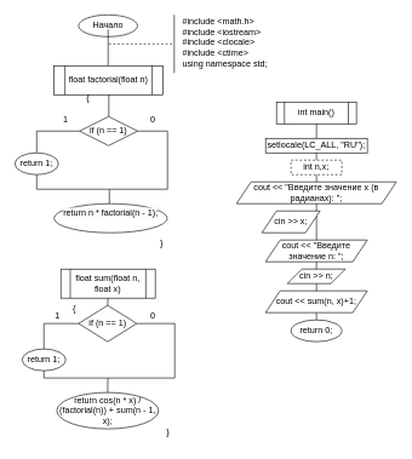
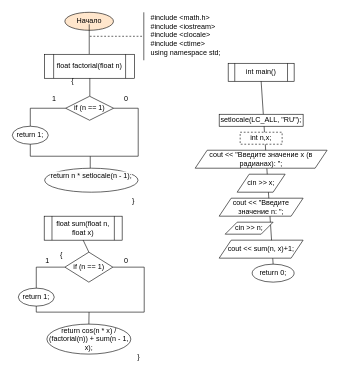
  <mxCell id="0" />
  <mxCell id="1" parent="0" />
- <mxCell id="2" value="Начало" style="ellipse;whiteSpace=wrap;html=1;" vertex="1" parent="1"><mxGeometry x="107.69" y="20" width="81" height="30" as="geometry" /></mxCell>
+ <mxCell id="2" value="Начало" style="ellipse;whiteSpace=wrap;html=1;fillColor=#ffe6cc;" vertex="1" parent="1"><mxGeometry x="107.69" y="20" width="81" height="30" as="geometry" /></mxCell>
  <mxCell id="3" value="" style="endArrow=none;html=1;rounded=0;" edge="1" parent="1"><mxGeometry width="50" height="50" relative="1" as="geometry"><mxPoint x="148.31" y="90" as="sourcePoint" /><mxPoint x="148.31" y="40" as="targetPoint" /></mxGeometry></mxCell>
  <mxCell id="4" value="" style="endArrow=none;dashed=1;html=1;rounded=0;" edge="1" parent="1"><mxGeometry width="50" height="50" relative="1" as="geometry"><mxPoint x="149.31" y="60" as="sourcePoint" /><mxPoint x="239.31" y="60" as="targetPoint" /><Array as="points" /></mxGeometry></mxCell>
  <mxCell id="5" value="" style="endArrow=none;html=1;rounded=0;" edge="1" parent="1"><mxGeometry width="50" height="50" relative="1" as="geometry"><mxPoint x="239.31" y="100" as="sourcePoint" /><mxPoint x="239.31" y="20" as="targetPoint" /></mxGeometry></mxCell>
  <mxCell id="6" value="&lt;div&gt;#include &amp;lt;math.h&amp;gt;&lt;/div&gt;#include &amp;lt;iostream&amp;gt;&lt;div&gt;#include &amp;lt;clocale&amp;gt;&lt;/div&gt;&lt;div&gt;#include &amp;lt;ctime&amp;gt;&lt;br&gt;&lt;/div&gt;&lt;div&gt;using namespace std;&lt;/div&gt;&lt;div&gt;&lt;br&gt;&lt;/div&gt;" style="text;html=1;align=left;verticalAlign=middle;whiteSpace=wrap;rounded=0;" vertex="1" parent="1"><mxGeometry x="249.31" y="50" width="190" height="30" as="geometry" /></mxCell>
  <mxCell id="7" value="float factorial(float n)" style="shape=process;whiteSpace=wrap;html=1;backgroundOutline=1;" vertex="1" parent="1"><mxGeometry x="73.94" y="90" width="150" height="40" as="geometry" /></mxCell>
  <mxCell id="8" value="" style="endArrow=none;html=1;rounded=0;" edge="1" parent="1"><mxGeometry width="50" height="50" relative="1" as="geometry"><mxPoint x="149.31" y="160" as="sourcePoint" /><mxPoint x="149.31" y="130" as="targetPoint" /></mxGeometry></mxCell>
  <mxCell id="9" value="{" style="text;html=1;align=center;verticalAlign=middle;whiteSpace=wrap;rounded=0;" vertex="1" parent="1"><mxGeometry x="102.81" y="120" width="35.75" height="30" as="geometry" /></mxCell>
  <mxCell id="10" value="if (n == 1)" style="rhombus;whiteSpace=wrap;html=1;" vertex="1" parent="1"><mxGeometry x="108.94" y="160" width="80" height="40" as="geometry" /></mxCell>
  <mxCell id="11" value="" style="endArrow=none;html=1;rounded=0;entryX=0;entryY=0.5;entryDx=0;entryDy=0;" edge="1" parent="1" target="10"><mxGeometry width="50" height="50" relative="1" as="geometry"><mxPoint x="50" y="210" as="sourcePoint" /><mxPoint x="220" y="230" as="targetPoint" /><Array as="points"><mxPoint x="50" y="180" /></Array></mxGeometry></mxCell>
  <mxCell id="12" value="return 1;" style="ellipse;whiteSpace=wrap;html=1;" vertex="1" parent="1"><mxGeometry x="20" y="210" width="60" height="30" as="geometry" /></mxCell>
  <mxCell id="13" value="" style="endArrow=none;html=1;rounded=0;entryX=0.5;entryY=1;entryDx=0;entryDy=0;" edge="1" parent="1" target="12"><mxGeometry width="50" height="50" relative="1" as="geometry"><mxPoint x="150" y="280" as="sourcePoint" /><mxPoint x="220" y="230" as="targetPoint" /><Array as="points"><mxPoint x="150" y="260" /><mxPoint x="50" y="260" /></Array></mxGeometry></mxCell>
  <mxCell id="14" value="" style="endArrow=none;html=1;rounded=0;entryX=1;entryY=0.5;entryDx=0;entryDy=0;" edge="1" parent="1" target="10"><mxGeometry width="50" height="50" relative="1" as="geometry"><mxPoint x="150" y="260" as="sourcePoint" /><mxPoint x="220" y="230" as="targetPoint" /><Array as="points"><mxPoint x="230" y="260" /><mxPoint x="230" y="180" /></Array></mxGeometry></mxCell>
  <mxCell id="15" value="1" style="text;html=1;align=center;verticalAlign=middle;whiteSpace=wrap;rounded=0;" vertex="1" parent="1"><mxGeometry x="60" y="150" width="60" height="30" as="geometry" /></mxCell>
  <mxCell id="16" value="0" style="text;html=1;align=center;verticalAlign=middle;whiteSpace=wrap;rounded=0;" vertex="1" parent="1"><mxGeometry x="180" y="150" width="60" height="30" as="geometry" /></mxCell>
  <mxCell id="17" value="}" style="text;html=1;align=center;verticalAlign=middle;whiteSpace=wrap;rounded=0;" vertex="1" parent="1"><mxGeometry x="204.25" y="320" width="35.75" height="30" as="geometry" /></mxCell>
- <mxCell id="18" value="&#10;&lt;span style=&quot;color: rgb(0, 0, 0); font-family: Helvetica; font-size: 12px; font-style: normal; font-variant-ligatures: normal; font-variant-caps: normal; font-weight: 400; letter-spacing: normal; orphans: 2; text-align: center; text-indent: 0px; text-transform: none; widows: 2; word-spacing: 0px; -webkit-text-stroke-width: 0px; white-space: normal; background-color: rgb(251, 251, 251); text-decoration-thickness: initial; text-decoration-style: initial; text-decoration-color: initial; display: inline !important; float: none;&quot;&gt;return n * factorial(n - 1);&lt;/span&gt;&#10;&#10;" style="ellipse;whiteSpace=wrap;html=1;" vertex="1" parent="1"><mxGeometry x="73.94" y="280" width="155.75" height="40" as="geometry" /></mxCell>
- <mxCell id="19" value="float sum(float n, float x)" style="shape=process;whiteSpace=wrap;html=1;backgroundOutline=1;" vertex="1" parent="1"><mxGeometry x="83.19" y="370" width="130" height="40" as="geometry" /></mxCell>
+ <mxCell id="18" value="&#10;&lt;span style=&quot;color: rgb(0, 0, 0); font-family: Helvetica; font-size: 12px; font-style: normal; font-variant-ligatures: normal; font-variant-caps: normal; font-weight: 400; letter-spacing: normal; orphans: 2; text-align: center; text-indent: 0px; text-transform: none; widows: 2; word-spacing: 0px; -webkit-text-stroke-width: 0px; white-space: normal; background-color: rgb(251, 251, 251); text-decoration-thickness: initial; text-decoration-style: initial; text-decoration-color: initial; display: inline !important; float: none;&quot;&gt;return n * setlocale(n - 1);&lt;/span&gt;&#10;&#10;" style="ellipse;whiteSpace=wrap;html=1;" vertex="1" parent="1"><mxGeometry x="73.94" y="280" width="155.75" height="40" as="geometry" /></mxCell>
+ <mxCell id="19" value="float sum(float n, float x)" style="shape=process;whiteSpace=wrap;html=1;backgroundOutline=1;" vertex="1" parent="1"><mxGeometry x="73.19" y="360" width="130" height="40" as="geometry" /></mxCell>
  <mxCell id="20" value="if (n == 1)" style="rhombus;whiteSpace=wrap;html=1;" vertex="1" parent="1"><mxGeometry x="107.69" y="420" width="80" height="50" as="geometry" /></mxCell>
  <mxCell id="21" value="return 1;" style="ellipse;whiteSpace=wrap;html=1;" vertex="1" parent="1"><mxGeometry x="30" y="480" width="60" height="30" as="geometry" /></mxCell>
  <mxCell id="22" value="return cos(n * x) / (factorial(n)) + sum(n - 1, x);" style="ellipse;whiteSpace=wrap;html=1;" vertex="1" parent="1"><mxGeometry x="77.69" y="540" width="140" height="50" as="geometry" /></mxCell>
  <mxCell id="23" value="" style="endArrow=none;html=1;rounded=0;entryX=0.5;entryY=1;entryDx=0;entryDy=0;exitX=0.5;exitY=0;exitDx=0;exitDy=0;" edge="1" parent="1" source="20" target="19"><mxGeometry width="50" height="50" relative="1" as="geometry"><mxPoint x="170" y="280" as="sourcePoint" /><mxPoint x="220" y="230" as="targetPoint" /></mxGeometry></mxCell>
  <mxCell id="24" value="" style="endArrow=none;html=1;rounded=0;entryX=0;entryY=0.5;entryDx=0;entryDy=0;exitX=0.5;exitY=0;exitDx=0;exitDy=0;" edge="1" parent="1" source="21" target="20"><mxGeometry width="50" height="50" relative="1" as="geometry"><mxPoint x="158" y="430" as="sourcePoint" /><mxPoint x="158" y="420" as="targetPoint" /><Array as="points"><mxPoint x="60" y="445" /></Array></mxGeometry></mxCell>
  <mxCell id="25" value="" style="endArrow=none;html=1;rounded=0;entryX=1;entryY=0.5;entryDx=0;entryDy=0;" edge="1" parent="1" target="20"><mxGeometry width="50" height="50" relative="1" as="geometry"><mxPoint x="148" y="520" as="sourcePoint" /><mxPoint x="118" y="455" as="targetPoint" /><Array as="points"><mxPoint x="240" y="520" /><mxPoint x="240" y="445" /></Array></mxGeometry></mxCell>
  <mxCell id="26" value="" style="endArrow=none;html=1;rounded=0;entryX=0.5;entryY=1;entryDx=0;entryDy=0;exitX=0.5;exitY=0;exitDx=0;exitDy=0;" edge="1" parent="1" source="22" target="21"><mxGeometry width="50" height="50" relative="1" as="geometry"><mxPoint x="170" y="280" as="sourcePoint" /><mxPoint x="220" y="230" as="targetPoint" /><Array as="points"><mxPoint x="148" y="520" /><mxPoint x="60" y="520" /></Array></mxGeometry></mxCell>
  <mxCell id="27" value="}" style="text;html=1;align=center;verticalAlign=middle;whiteSpace=wrap;rounded=0;" vertex="1" parent="1"><mxGeometry x="213.19" y="580" width="35.75" height="30" as="geometry" /></mxCell>
  <mxCell id="28" value="{" style="text;html=1;align=center;verticalAlign=middle;whiteSpace=wrap;rounded=0;" vertex="1" parent="1"><mxGeometry x="84.25" y="410" width="35.75" height="30" as="geometry" /></mxCell>
  <mxCell id="29" value="0" style="text;html=1;align=center;verticalAlign=middle;whiteSpace=wrap;rounded=0;" vertex="1" parent="1"><mxGeometry x="180" y="420" width="60" height="30" as="geometry" /></mxCell>
  <mxCell id="30" value="1" style="text;html=1;align=center;verticalAlign=middle;whiteSpace=wrap;rounded=0;" vertex="1" parent="1"><mxGeometry x="48.94" y="420" width="60" height="30" as="geometry" /></mxCell>
- <mxCell id="31" value="int main()" style="shape=process;whiteSpace=wrap;html=1;backgroundOutline=1;" vertex="1" parent="1"><mxGeometry x="380" y="140" width="110" height="30" as="geometry" /></mxCell>
- <mxCell id="32" value="return 0;" style="ellipse;whiteSpace=wrap;html=1;" vertex="1" parent="1"><mxGeometry x="400" y="440" width="70" height="30" as="geometry" /></mxCell>
+ <mxCell id="31" value="int main()" style="shape=process;whiteSpace=wrap;html=1;backgroundOutline=1;" vertex="1" parent="1"><mxGeometry x="380" y="105" width="110" height="30" as="geometry" /></mxCell>
+ <mxCell id="32" value="return 0;" style="ellipse;whiteSpace=wrap;html=1;" vertex="1" parent="1"><mxGeometry x="420" y="440" width="70" height="30" as="geometry" /></mxCell>
  <mxCell id="33" value="" style="endArrow=none;html=1;rounded=0;entryX=0.5;entryY=1;entryDx=0;entryDy=0;exitX=0.5;exitY=0;exitDx=0;exitDy=0;" edge="1" parent="1" source="32" target="31"><mxGeometry width="50" height="50" relative="1" as="geometry"><mxPoint x="260" y="280" as="sourcePoint" /><mxPoint x="310" y="230" as="targetPoint" /></mxGeometry></mxCell>
  <mxCell id="34" value="setlocale(LC_ALL, &quot;RU&quot;);" style="rounded=0;whiteSpace=wrap;html=1;" vertex="1" parent="1"><mxGeometry x="365" y="190" width="140" height="20" as="geometry" /></mxCell>
  <mxCell id="35" value="int n,x;" style="rounded=0;whiteSpace=wrap;html=1;dashed=1;" vertex="1" parent="1"><mxGeometry x="400" y="220" width="70" height="20" as="geometry" /></mxCell>
  <mxCell id="36" value="cout &lt;&lt; &quot;Введите значение x (в радианах): &quot;;" style="shape=parallelogram;perimeter=parallelogramPerimeter;whiteSpace=wrap;html=1;fixedSize=1;" vertex="1" parent="1"><mxGeometry x="325" y="250" width="220" height="30" as="geometry" /></mxCell>
- <mxCell id="37" value="cin &gt;&gt; x;" style="shape=parallelogram;perimeter=parallelogramPerimeter;whiteSpace=wrap;html=1;fixedSize=1;" vertex="1" parent="1"><mxGeometry x="360" y="290" width="80" height="30" as="geometry" /></mxCell>
+ <mxCell id="37" value="cin &gt;&gt; x;" style="shape=parallelogram;perimeter=parallelogramPerimeter;whiteSpace=wrap;html=1;fixedSize=1;" vertex="1" parent="1"><mxGeometry x="395" y="290" width="80" height="30" as="geometry" /></mxCell>
  <mxCell id="38" value="cout &lt;&lt; &quot;Введите значение n: &quot;;" style="shape=parallelogram;perimeter=parallelogramPerimeter;whiteSpace=wrap;html=1;fixedSize=1;" vertex="1" parent="1"><mxGeometry x="365" y="330" width="140" height="30" as="geometry" /></mxCell>
- <mxCell id="39" value="cin &gt;&gt; n;" style="shape=parallelogram;perimeter=parallelogramPerimeter;whiteSpace=wrap;html=1;fixedSize=1;" vertex="1" parent="1"><mxGeometry x="395" y="370" width="80" height="20" as="geometry" /></mxCell>
+ <mxCell id="39" value="cin &gt;&gt; n;" style="shape=parallelogram;perimeter=parallelogramPerimeter;whiteSpace=wrap;html=1;fixedSize=1;" vertex="1" parent="1"><mxGeometry x="375" y="370" width="80" height="20" as="geometry" /></mxCell>
  <mxCell id="40" value="cout &lt;&lt; sum(n, x)+1;" style="shape=parallelogram;perimeter=parallelogramPerimeter;whiteSpace=wrap;html=1;fixedSize=1;" vertex="1" parent="1"><mxGeometry x="365" y="400" width="140" height="30" as="geometry" /></mxCell>
